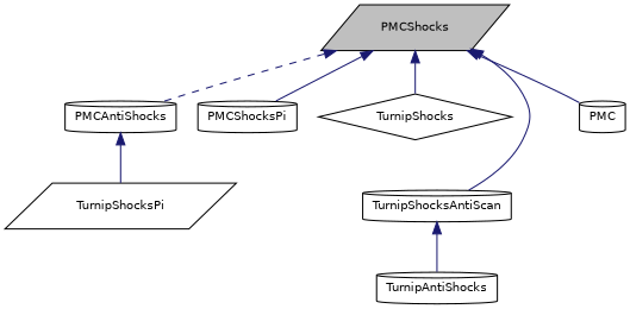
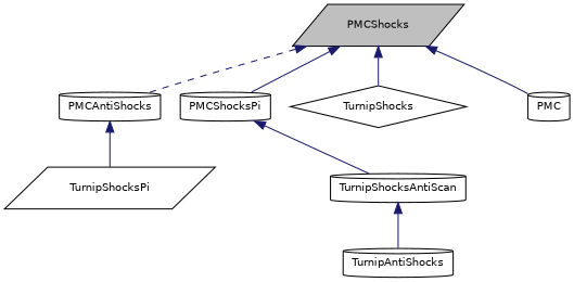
  digraph {
    node [color=black fontname=Helvetica fontsize=10 shape=cylinder]
    edge [color=midnightblue dir=back fontname=Helvetica fontsize=10 labelfontname=Helvetica labelfontsize=10 style=solid]
    n1 [fillcolor=grey75 fontcolor=black height=0.2 label=PMCShocks shape=parallelogram style=filled width=0.4]
    n2 [height=0.2 label=PMCAntiShocks width=0.4]
    n3 [height=0.2 label=PMCShocksPi width=0.4]
    n4 [height=0.2 label=TurnipShocks shape=diamond width=0.4]
    n5 [height=0.2 label=TurnipShocksAntiScan width=0.4]
    n6 [height=0.2 label=PMC width=0.4]
    n7 [height=0.2 label=TurnipShocksPi shape=parallelogram width=0.4]
    n8 [height=0.2 label=TurnipAntiShocks width=0.4]
    n1 -> n2 [style=dashed]
    n1 -> n3
    n1 -> n4
-   n1 -> n5
+   n3 -> n5
    n1 -> n6
    n2 -> n7
    n5 -> n8
  }
